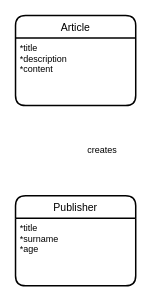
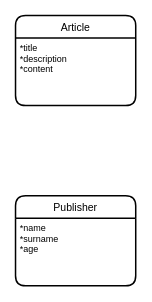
  <mxCell id="0" />
  <mxCell id="1" parent="0" />
  <mxCell id="2" value="Article" style="swimlane;childLayout=stackLayout;horizontal=1;startSize=30;horizontalStack=0;rounded=1;fontSize=14;fontStyle=0;strokeWidth=2;resizeParent=0;resizeLast=1;shadow=0;dashed=0;align=center;" vertex="1" parent="1"><mxGeometry x="20" y="20" width="160" height="120" as="geometry" /></mxCell>
  <mxCell id="3" value="*title&#10;*description&#10;*content" style="align=left;strokeColor=none;fillColor=none;spacingLeft=4;fontSize=12;verticalAlign=top;resizable=0;rotatable=0;part=1;" vertex="1" parent="2"><mxGeometry y="30" width="160" height="90" as="geometry" /></mxCell>
  <mxCell id="4" value="Publisher" style="swimlane;childLayout=stackLayout;horizontal=1;startSize=30;horizontalStack=0;rounded=1;fontSize=14;fontStyle=0;strokeWidth=2;resizeParent=0;resizeLast=1;shadow=0;dashed=0;align=center;" vertex="1" parent="1"><mxGeometry x="20" y="260" width="160" height="120" as="geometry" /></mxCell>
- <mxCell id="5" value="*title&#10;*surname&#10;*age" style="align=left;strokeColor=none;fillColor=none;spacingLeft=4;fontSize=12;verticalAlign=top;resizable=0;rotatable=0;part=1;" vertex="1" parent="4"><mxGeometry y="30" width="160" height="90" as="geometry" /></mxCell>
- <mxCell id="6" value="creates" style="text;html=1;align=center;verticalAlign=middle;resizable=0;points=[];autosize=1;strokeColor=none;fillColor=none;" vertex="1" parent="1"><mxGeometry x="100" y="190" width="70" height="20" as="geometry" /></mxCell>
+ <mxCell id="5" value="*name&#10;*surname&#10;*age" style="align=left;strokeColor=none;fillColor=none;spacingLeft=4;fontSize=12;verticalAlign=top;resizable=0;rotatable=0;part=1;" vertex="1" parent="4"><mxGeometry y="30" width="160" height="90" as="geometry" /></mxCell>
